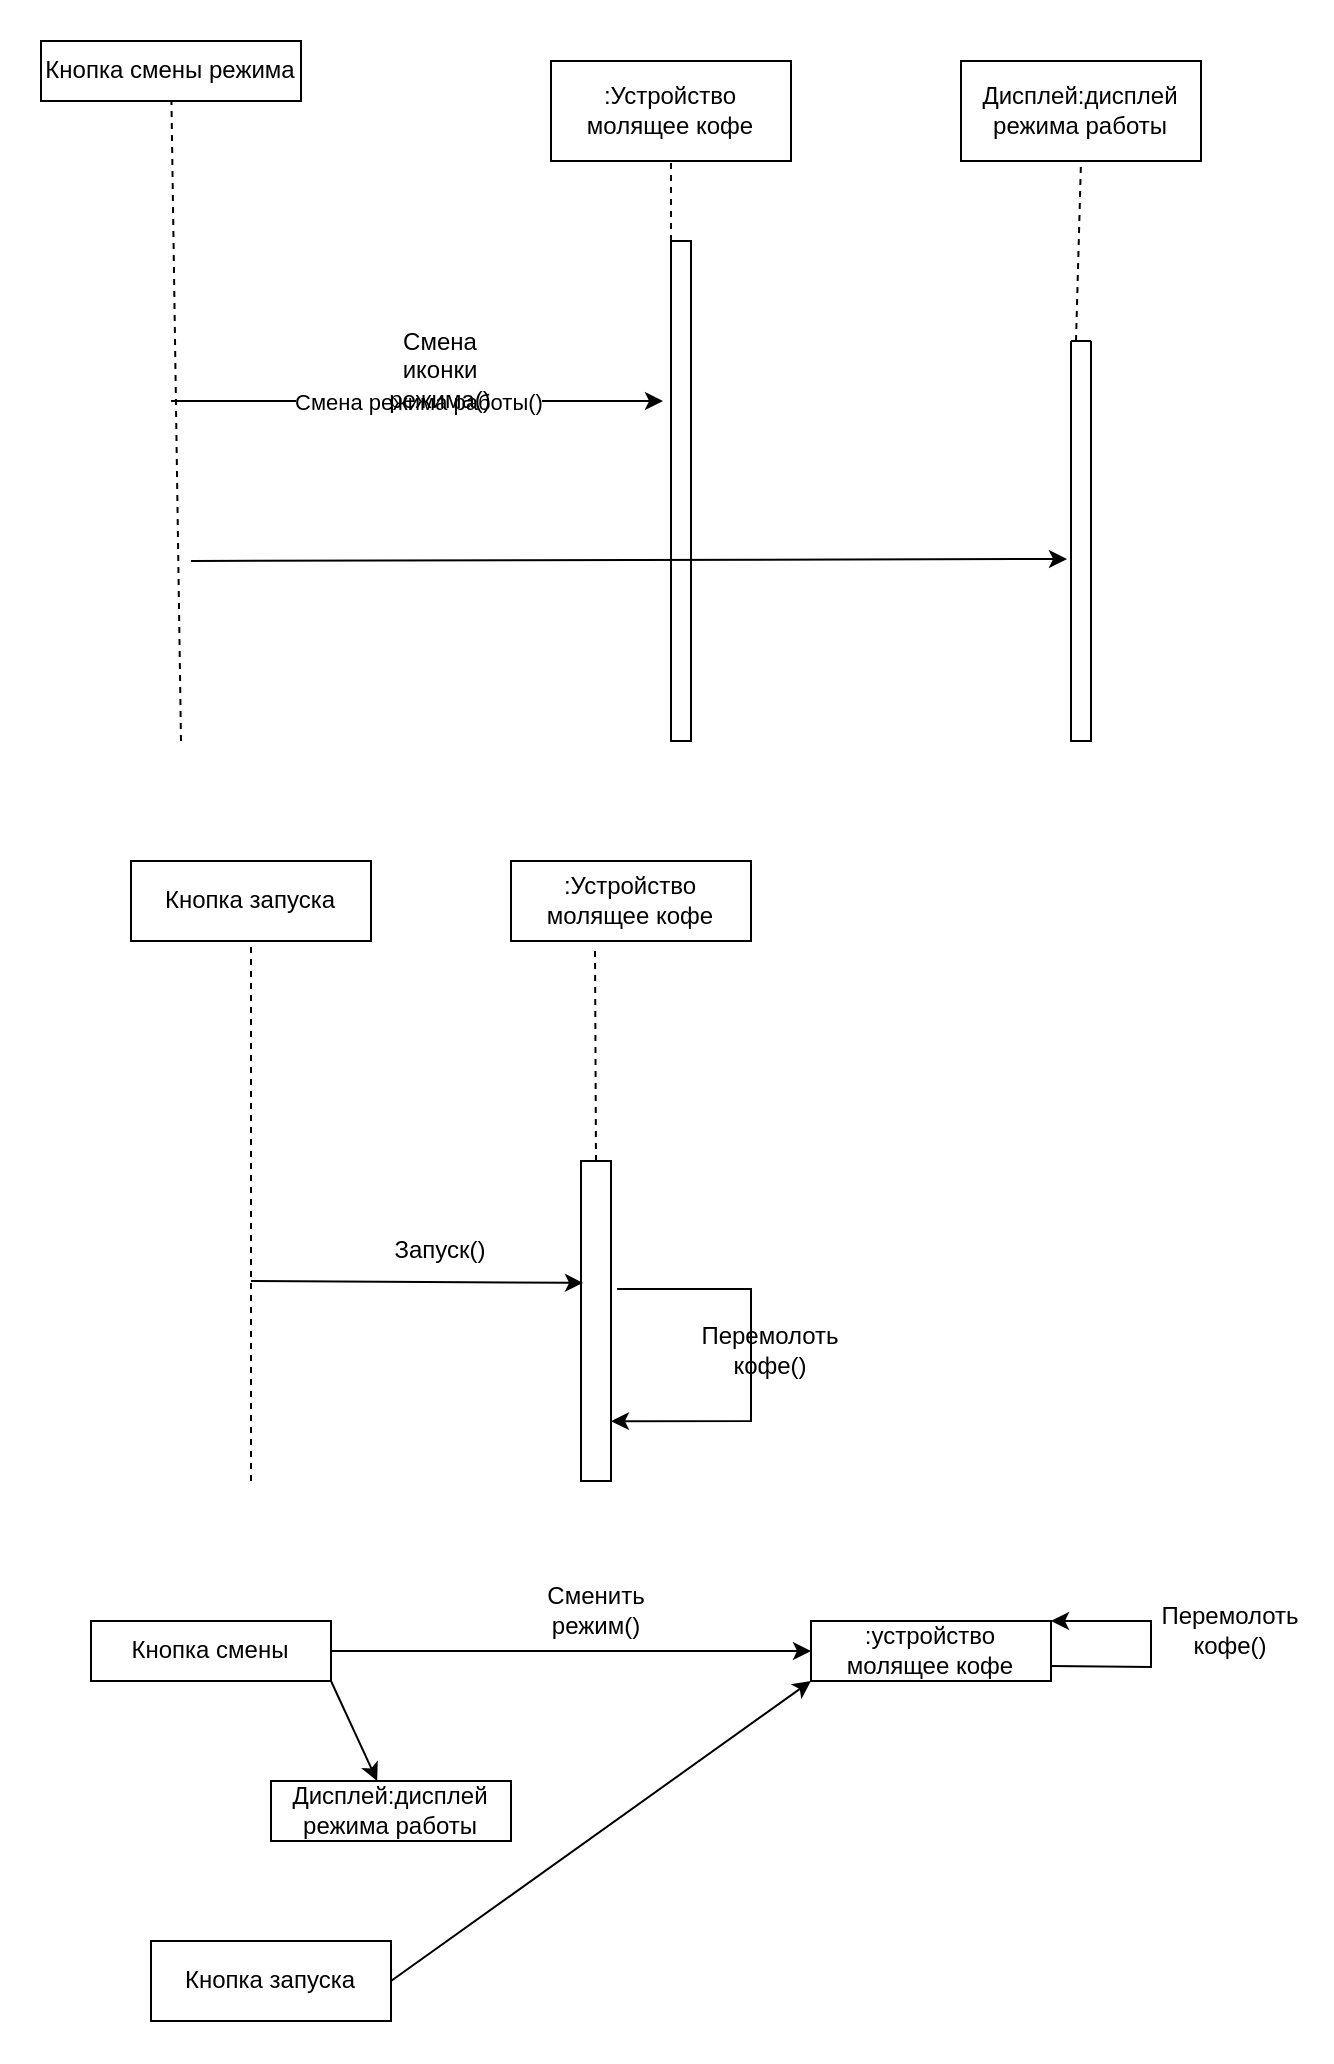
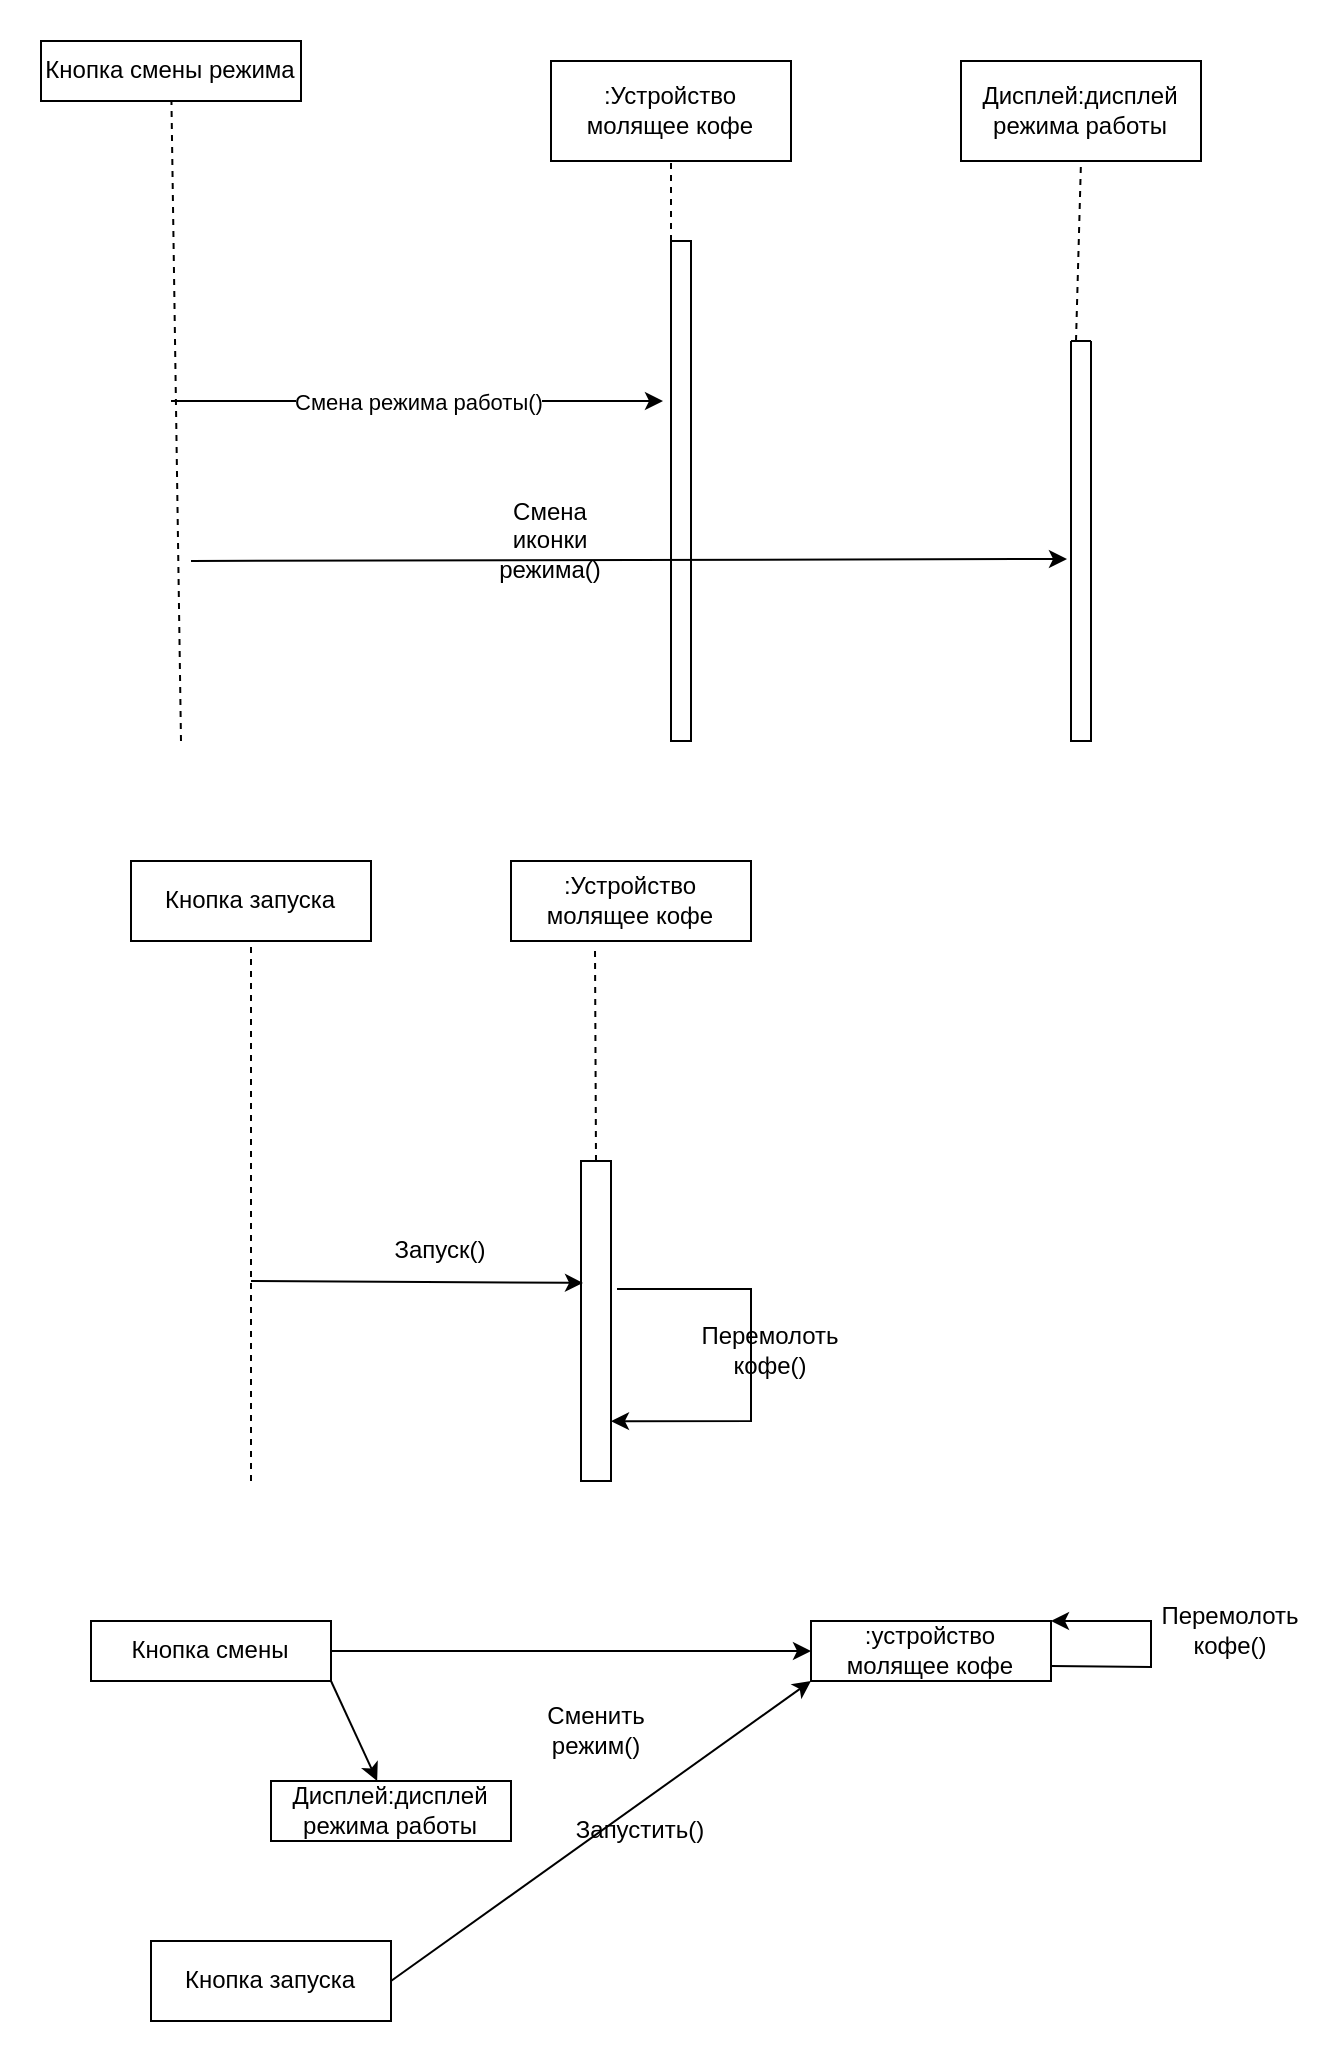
  <mxCell id="0" />
  <mxCell id="1" parent="0" />
  <mxCell id="2" value="" style="endArrow=none;dashed=1;html=1;rounded=0;" edge="1" parent="1" target="3"><mxGeometry width="50" height="50" relative="1" as="geometry"><mxPoint x="90" y="370" as="sourcePoint" /><mxPoint x="95" y="60" as="targetPoint" /></mxGeometry></mxCell>
  <mxCell id="3" value="Кнопка смены режима" style="rounded=0;whiteSpace=wrap;html=1;" vertex="1" parent="1"><mxGeometry x="20" y="20" width="130" height="30" as="geometry" /></mxCell>
  <mxCell id="4" value="" style="rounded=0;whiteSpace=wrap;html=1;" vertex="1" parent="1"><mxGeometry x="335" y="120" width="10" height="250" as="geometry" /></mxCell>
  <mxCell id="5" value=":Устройство молящее кофе" style="rounded=0;whiteSpace=wrap;html=1;" vertex="1" parent="1"><mxGeometry x="275" y="30" width="120" height="50" as="geometry" /></mxCell>
  <mxCell id="6" value="" style="endArrow=classic;html=1;rounded=0;entryX=-0.4;entryY=0.32;entryDx=0;entryDy=0;entryPerimeter=0;" edge="1" parent="1" target="4"><mxGeometry relative="1" as="geometry"><mxPoint x="85" y="200" as="sourcePoint" /><mxPoint x="475" y="380" as="targetPoint" /></mxGeometry></mxCell>
  <mxCell id="7" value="Смена режима работы()" style="edgeLabel;resizable=0;html=1;;align=center;verticalAlign=middle;" connectable="0" vertex="1" parent="6"><mxGeometry relative="1" as="geometry" /></mxCell>
  <mxCell id="8" value="" style="swimlane;startSize=0;" vertex="1" parent="1"><mxGeometry x="535" y="170" width="10" height="200" as="geometry" /></mxCell>
  <mxCell id="9" value="Дисплей:дисплей режима работы" style="rounded=0;whiteSpace=wrap;html=1;" vertex="1" parent="1"><mxGeometry x="480" y="30" width="120" height="50" as="geometry" /></mxCell>
  <mxCell id="10" value="" style="endArrow=classic;html=1;rounded=0;entryX=-0.2;entryY=0.545;entryDx=0;entryDy=0;entryPerimeter=0;" edge="1" parent="1" target="8"><mxGeometry width="50" height="50" relative="1" as="geometry"><mxPoint x="95" y="280" as="sourcePoint" /><mxPoint x="455" y="350" as="targetPoint" /></mxGeometry></mxCell>
  <mxCell id="11" value="" style="endArrow=none;dashed=1;html=1;rounded=0;entryX=0.5;entryY=1;entryDx=0;entryDy=0;exitX=0;exitY=0;exitDx=0;exitDy=0;" edge="1" parent="1" source="4" target="5"><mxGeometry width="50" height="50" relative="1" as="geometry"><mxPoint x="405" y="400" as="sourcePoint" /><mxPoint x="455" y="350" as="targetPoint" /></mxGeometry></mxCell>
  <mxCell id="12" value="" style="endArrow=none;dashed=1;html=1;rounded=0;entryX=0.5;entryY=1;entryDx=0;entryDy=0;exitX=0.25;exitY=0;exitDx=0;exitDy=0;" edge="1" parent="1" source="8" target="9"><mxGeometry width="50" height="50" relative="1" as="geometry"><mxPoint x="405" y="400" as="sourcePoint" /><mxPoint x="455" y="350" as="targetPoint" /></mxGeometry></mxCell>
- <mxCell id="13" value="Смена иконки режима()" style="text;html=1;align=center;verticalAlign=middle;whiteSpace=wrap;rounded=0;" vertex="1" parent="1"><mxGeometry x="190" y="170" width="60" height="30" as="geometry" /></mxCell>
+ <mxCell id="13" value="Смена иконки режима()" style="text;html=1;align=center;verticalAlign=middle;whiteSpace=wrap;rounded=0;" vertex="1" parent="1"><mxGeometry x="245" y="255" width="60" height="30" as="geometry" /></mxCell>
  <mxCell id="14" value="Кнопка запуска" style="rounded=0;whiteSpace=wrap;html=1;" vertex="1" parent="1"><mxGeometry x="65" y="430" width="120" height="40" as="geometry" /></mxCell>
  <mxCell id="15" value="" style="endArrow=none;dashed=1;html=1;rounded=0;" edge="1" parent="1"><mxGeometry width="50" height="50" relative="1" as="geometry"><mxPoint x="125" y="740" as="sourcePoint" /><mxPoint x="125" y="470" as="targetPoint" /></mxGeometry></mxCell>
  <mxCell id="16" value=":Устройство молящее кофе" style="rounded=0;whiteSpace=wrap;html=1;" vertex="1" parent="1"><mxGeometry x="255" y="430" width="120" height="40" as="geometry" /></mxCell>
  <mxCell id="17" value="" style="rounded=0;whiteSpace=wrap;html=1;" vertex="1" parent="1"><mxGeometry x="290" y="580" width="15" height="160" as="geometry" /></mxCell>
  <mxCell id="18" value="" style="endArrow=none;dashed=1;html=1;rounded=0;exitX=0.5;exitY=0;exitDx=0;exitDy=0;entryX=0.35;entryY=1.075;entryDx=0;entryDy=0;entryPerimeter=0;" edge="1" parent="1" source="17" target="16"><mxGeometry width="50" height="50" relative="1" as="geometry"><mxPoint x="395" y="490" as="sourcePoint" /><mxPoint x="445" y="440" as="targetPoint" /></mxGeometry></mxCell>
  <mxCell id="19" value="" style="endArrow=classic;html=1;rounded=0;entryX=0.067;entryY=0.381;entryDx=0;entryDy=0;entryPerimeter=0;" edge="1" parent="1" target="17"><mxGeometry width="50" height="50" relative="1" as="geometry"><mxPoint x="125" y="640" as="sourcePoint" /><mxPoint x="445" y="440" as="targetPoint" /></mxGeometry></mxCell>
  <mxCell id="20" value="Запуск()" style="text;html=1;align=center;verticalAlign=middle;whiteSpace=wrap;rounded=0;" vertex="1" parent="1"><mxGeometry x="190" y="610" width="60" height="30" as="geometry" /></mxCell>
  <mxCell id="21" value="Кнопка смены" style="rounded=0;whiteSpace=wrap;html=1;" vertex="1" parent="1"><mxGeometry x="45" y="810" width="120" height="30" as="geometry" /></mxCell>
  <mxCell id="22" value="" style="endArrow=classic;html=1;rounded=0;exitX=1;exitY=0.5;exitDx=0;exitDy=0;" edge="1" parent="1" source="21"><mxGeometry width="50" height="50" relative="1" as="geometry"><mxPoint x="395" y="760" as="sourcePoint" /><mxPoint x="405" y="825" as="targetPoint" /></mxGeometry></mxCell>
- <mxCell id="23" value="Сменить режим()" style="text;html=1;align=center;verticalAlign=middle;whiteSpace=wrap;rounded=0;" vertex="1" parent="1"><mxGeometry x="267.5" y="790" width="60" height="30" as="geometry" /></mxCell>
+ <mxCell id="23" value="Сменить режим()" style="text;html=1;align=center;verticalAlign=middle;whiteSpace=wrap;rounded=0;" vertex="1" parent="1"><mxGeometry x="267.5" y="850" width="60" height="30" as="geometry" /></mxCell>
  <mxCell id="24" value="" style="endArrow=classic;html=1;rounded=0;exitX=1;exitY=1;exitDx=0;exitDy=0;" edge="1" parent="1" source="21" target="25"><mxGeometry width="50" height="50" relative="1" as="geometry"><mxPoint x="435" y="830" as="sourcePoint" /><mxPoint x="195" y="890" as="targetPoint" /></mxGeometry></mxCell>
  <mxCell id="25" value="Дисплей:дисплей режима работы" style="rounded=0;whiteSpace=wrap;html=1;" vertex="1" parent="1"><mxGeometry x="135" y="890" width="120" height="30" as="geometry" /></mxCell>
  <mxCell id="26" value=":устройство молящее кофе" style="rounded=0;whiteSpace=wrap;html=1;" vertex="1" parent="1"><mxGeometry x="405" y="810" width="120" height="30" as="geometry" /></mxCell>
  <mxCell id="27" value="Кнопка запуска" style="rounded=0;whiteSpace=wrap;html=1;" vertex="1" parent="1"><mxGeometry x="75" y="970" width="120" height="40" as="geometry" /></mxCell>
  <mxCell id="28" value="" style="endArrow=classic;html=1;rounded=0;exitX=1;exitY=0.5;exitDx=0;exitDy=0;entryX=0;entryY=1;entryDx=0;entryDy=0;" edge="1" parent="1" source="27" target="26"><mxGeometry width="50" height="50" relative="1" as="geometry"><mxPoint x="545" y="970" as="sourcePoint" /><mxPoint x="595" y="920" as="targetPoint" /></mxGeometry></mxCell>
+ <mxCell id="29" value="Запустить()" style="text;html=1;align=center;verticalAlign=middle;whiteSpace=wrap;rounded=0;" vertex="1" parent="1"><mxGeometry x="290" y="900" width="60" height="30" as="geometry" /></mxCell>
  <mxCell id="30" value="" style="endArrow=classic;html=1;rounded=0;exitX=1.2;exitY=0.4;exitDx=0;exitDy=0;exitPerimeter=0;entryX=1;entryY=0.813;entryDx=0;entryDy=0;entryPerimeter=0;" edge="1" parent="1" target="17"><mxGeometry width="50" height="50" relative="1" as="geometry"><mxPoint x="308" y="644" as="sourcePoint" /><mxPoint x="355" y="710" as="targetPoint" /><Array as="points"><mxPoint x="375" y="644" /><mxPoint x="375" y="680" /><mxPoint x="375" y="710" /></Array></mxGeometry></mxCell>
  <mxCell id="31" value="Перемолоть кофе()" style="text;html=1;align=center;verticalAlign=middle;whiteSpace=wrap;rounded=0;" vertex="1" parent="1"><mxGeometry x="355" y="660" width="60" height="30" as="geometry" /></mxCell>
  <mxCell id="32" value="" style="endArrow=classic;html=1;rounded=0;exitX=1;exitY=0.75;exitDx=0;exitDy=0;entryX=1;entryY=0;entryDx=0;entryDy=0;" edge="1" parent="1" source="26" target="26"><mxGeometry width="50" height="50" relative="1" as="geometry"><mxPoint x="575" y="710" as="sourcePoint" /><mxPoint x="625" y="660" as="targetPoint" /><Array as="points"><mxPoint x="575" y="833" /><mxPoint x="575" y="810" /></Array></mxGeometry></mxCell>
  <mxCell id="33" value="Перемолоть кофе()" style="text;html=1;align=center;verticalAlign=middle;whiteSpace=wrap;rounded=0;" vertex="1" parent="1"><mxGeometry x="585" y="800" width="60" height="30" as="geometry" /></mxCell>
